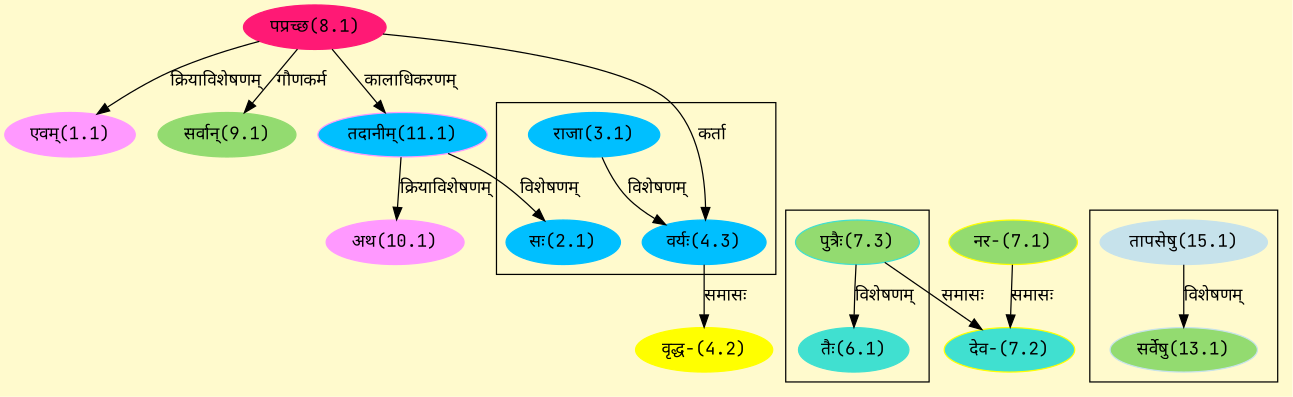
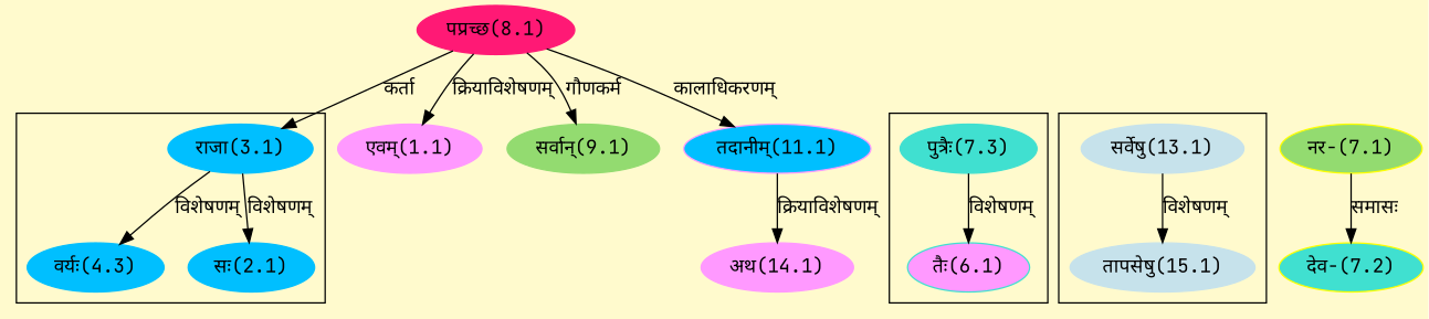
  digraph {
    bgcolor=lemonchiffon1
    compound=true
    fontname="JetBrains Mono"
    rankdir=BT
    node [color="#00BFFF" fontname="JetBrains Mono" style=filled]
    edge [dir=back fontname="JetBrains Mono"]
    n1 [label="सः(2.1)"]
    n2 [label="राजा(3.1)"]
    n3 [label="वर्यः(4.3)"]
-   n4 [color="#40E0D0" label="तैः(6.1)"]
-   n5 [color="#40E0D0" label="पुत्रैः(7.3)" fillcolor="#93DB70"]
-   n6 [color="#C6E2EB" label="सर्वेषु(13.1)" fillcolor="#93DB70"]
+   n4 [color="#40E0D0" label="तैः(6.1)" fillcolor="#FF99FF"]
+   n5 [color="#40E0D0" label="पुत्रैः(7.3)"]
+   n6 [color="#C6E2EB" label="सर्वेषु(13.1)"]
    n7 [color="#C6E2EB" label="तापसेषु(15.1)"]
    n8 [color="#FF1975" label="पप्रच्छ(8.1)"]
    n9 [color="#FF99FF" label="एवम्(1.1)"]
-   n10 [color="#FFFF00" label="वृद्ध-(4.2)"]
    n11 [color="#FFFF00" fillcolor="#93DB70" label="नर-(7.1)"]
    n12 [color="#FFFF00" fillcolor="#40E0D0" label="देव-(7.2)"]
    n13 [color="#93DB70" label="सर्वान्(9.1)"]
    n14 [color="#FF99FF" fillcolor="#00BFFF" label="तदानीम्(11.1)"]
-   n15 [color="#FF99FF" label="अथ(10.1)"]
+   n15 [color="#FF99FF" label="अथ(14.1)"]
    subgraph cluster_1 {
      n1
      n2
      n3
    }
    subgraph cluster_2 {
      n4
      n5
    }
    subgraph cluster_3 {
      n6
      n7
    }
-   n1 -> n14 [label="विशेषणम्"]
-   n3 -> n8 [label="कर्ता"]
+   n1 -> n2 [label="विशेषणम्"]
+   n2 -> n8 [label="कर्ता"]
    n3 -> n2 [label="विशेषणम्"]
    n4 -> n5 [label="विशेषणम्"]
-   n6 -> n7 [label="विशेषणम्"]
+   n7 -> n6 [label="विशेषणम्"]
    n9 -> n8 [label="क्रियाविशेषणम्"]
-   n10 -> n3 [label="समासः"]
-   n12 -> n5 [label="समासः"]
    n12 -> n11 [label="समासः"]
    n13 -> n8 [label="गौणकर्म"]
    n14 -> n8 [label="कालाधिकरणम्"]
    n15 -> n14 [label="क्रियाविशेषणम्"]
  }
